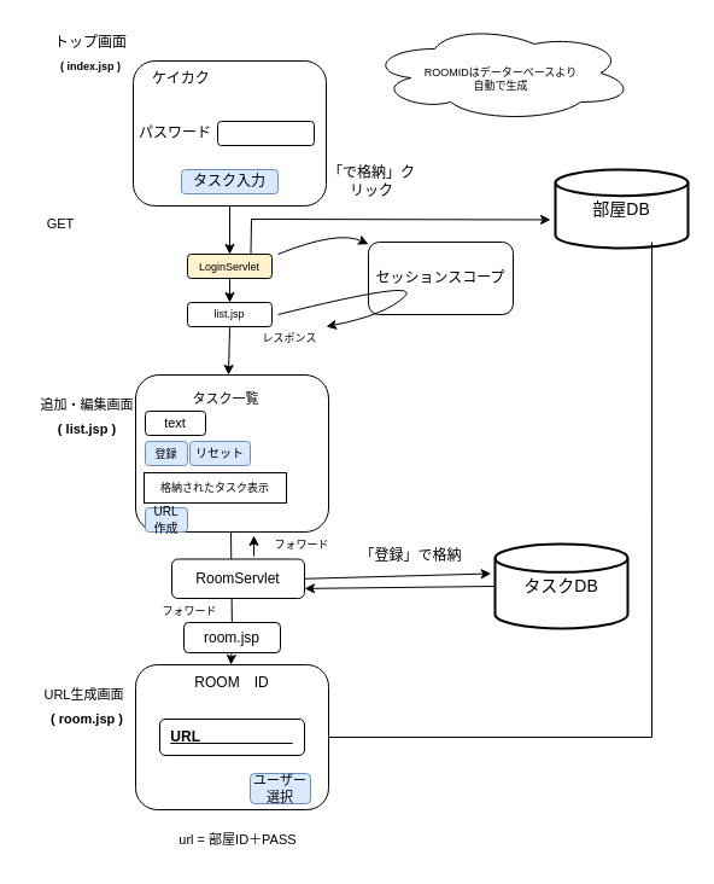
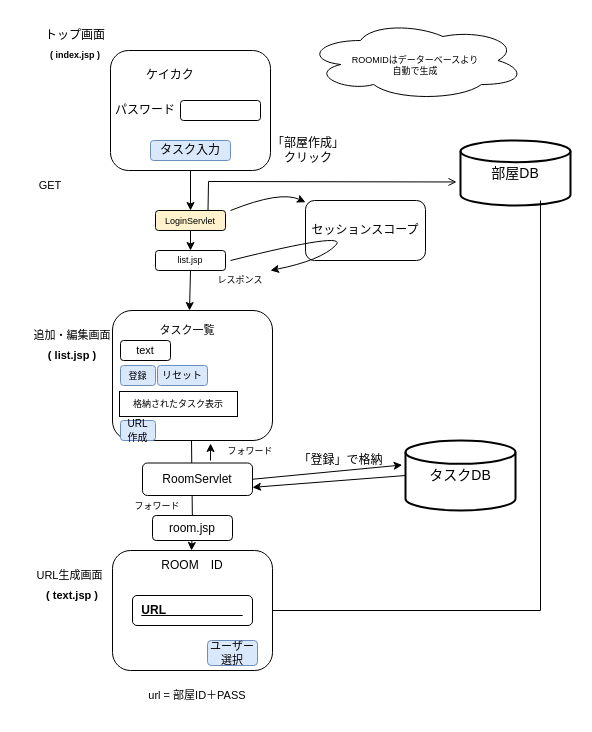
  <mxCell id="0" />
  <mxCell id="1" parent="0" />
  <mxCell id="2" value="セッションスコープ" style="rounded=1;whiteSpace=wrap;html=1;" vertex="1" parent="1"><mxGeometry x="305" y="200" width="120" height="60" as="geometry" /></mxCell>
  <mxCell id="3" value="" style="ellipse;shape=cloud;whiteSpace=wrap;html=1;fontSize=9;align=center;verticalAlign=middle;rounded=1;" parent="1" vertex="1"><mxGeometry x="305" y="20" width="220" height="80" as="geometry" /></mxCell>
  <mxCell id="4" value="&lt;font style=&quot;font-size: 9px&quot;&gt;LoginServlet&lt;/font&gt;" style="whiteSpace=wrap;html=1;fontSize=10;verticalAlign=middle;rounded=1;fillColor=#fff2cc;" parent="1" vertex="1"><mxGeometry x="155" y="210" width="70" height="20" as="geometry" /></mxCell>
  <mxCell id="5" value="" style="whiteSpace=wrap;html=1;rounded=1;" parent="1" vertex="1"><mxGeometry x="110" y="50" width="160" height="120" as="geometry" /></mxCell>
  <mxCell id="6" value="&lt;font style=&quot;vertical-align: inherit&quot;&gt;&lt;font style=&quot;vertical-align: inherit&quot;&gt;トップ画面&lt;br&gt;&lt;/font&gt;&lt;/font&gt;" style="text;html=1;strokeColor=none;fillColor=none;align=center;verticalAlign=middle;whiteSpace=wrap;rounded=1;" parent="1" vertex="1"><mxGeometry x="40" y="20" width="70" height="30" as="geometry" /></mxCell>
- <mxCell id="7" value="&lt;font style=&quot;vertical-align: inherit&quot;&gt;&lt;font style=&quot;vertical-align: inherit&quot;&gt;ケイカク&lt;/font&gt;&lt;/font&gt;" style="text;html=1;strokeColor=none;fillColor=none;align=center;verticalAlign=middle;whiteSpace=wrap;rounded=1;" parent="1" vertex="1"><mxGeometry x="110" y="50" width="80" height="30" as="geometry" /></mxCell>
+ <mxCell id="7" value="&lt;font style=&quot;vertical-align: inherit&quot;&gt;&lt;font style=&quot;vertical-align: inherit&quot;&gt;ケイカク&lt;/font&gt;&lt;/font&gt;" style="text;html=1;strokeColor=none;fillColor=none;align=center;verticalAlign=middle;whiteSpace=wrap;rounded=1;" parent="1" vertex="1"><mxGeometry x="130" y="60" width="80" height="30" as="geometry" /></mxCell>
  <mxCell id="8" value="&lt;font style=&quot;vertical-align: inherit&quot;&gt;&lt;font style=&quot;vertical-align: inherit&quot;&gt;パスワード&lt;/font&gt;&lt;/font&gt;" style="text;html=1;strokeColor=none;fillColor=none;align=center;verticalAlign=middle;whiteSpace=wrap;rounded=1;" parent="1" vertex="1"><mxGeometry x="110" y="100" width="70" height="20" as="geometry" /></mxCell>
  <mxCell id="9" value="" style="whiteSpace=wrap;html=1;rounded=1;" parent="1" vertex="1"><mxGeometry x="180" y="100" width="80" height="20" as="geometry" /></mxCell>
  <mxCell id="10" value="タスク入力" style="whiteSpace=wrap;html=1;fillColor=#dae8fc;strokeColor=#6c8ebf;rounded=1;" parent="1" vertex="1"><mxGeometry x="150" y="140" width="80" height="20" as="geometry" /></mxCell>
  <mxCell id="11" value="&lt;font style=&quot;font-size: 11px&quot;&gt;GET&lt;/font&gt;" style="text;html=1;strokeColor=none;fillColor=none;align=center;verticalAlign=middle;whiteSpace=wrap;rounded=1;" parent="1" vertex="1"><mxGeometry x="20" y="170" width="60" height="30" as="geometry" /></mxCell>
- <mxCell id="12" value="「で格納」クリック" style="text;html=1;strokeColor=none;fillColor=none;align=center;verticalAlign=middle;whiteSpace=wrap;rounded=1;" parent="1" vertex="1"><mxGeometry x="270" y="135" width="76" height="30" as="geometry" /></mxCell>
+ <mxCell id="12" value="「部屋作成」クリック" style="text;html=1;strokeColor=none;fillColor=none;align=center;verticalAlign=middle;whiteSpace=wrap;rounded=1;" parent="1" vertex="1"><mxGeometry x="270" y="135" width="76" height="30" as="geometry" /></mxCell>
  <mxCell id="13" value="list.jsp" style="whiteSpace=wrap;html=1;fontSize=9;align=center;verticalAlign=middle;rounded=1;" parent="1" vertex="1"><mxGeometry x="155" y="250" width="70" height="20" as="geometry" /></mxCell>
  <mxCell id="14" value="" style="endArrow=classic;html=1;fontSize=11;" parent="1" target="4" edge="1"><mxGeometry width="50" height="50" relative="1" as="geometry"><mxPoint x="190" y="170" as="sourcePoint" /><mxPoint x="240" y="120" as="targetPoint" /></mxGeometry></mxCell>
  <mxCell id="15" value="" style="endArrow=classic;html=1;fontSize=11;entryX=0.5;entryY=0;entryDx=0;entryDy=0;" parent="1" target="13" edge="1"><mxGeometry width="50" height="50" relative="1" as="geometry"><mxPoint x="190" y="230" as="sourcePoint" /><mxPoint x="240" y="180" as="targetPoint" /></mxGeometry></mxCell>
  <mxCell id="16" value="" style="endArrow=classic;html=1;fontSize=11;entryX=0.5;entryY=0;entryDx=0;entryDy=0;exitX=0.5;exitY=1;exitDx=0;exitDy=0;" parent="1" edge="1" source="13"><mxGeometry width="50" height="50" relative="1" as="geometry"><mxPoint x="189" y="290" as="sourcePoint" /><mxPoint x="189" y="310" as="targetPoint" /></mxGeometry></mxCell>
  <mxCell id="17" value="&lt;font style=&quot;font-size: 9px&quot;&gt;フォワード&lt;/font&gt;" style="text;html=1;strokeColor=none;fillColor=none;align=center;verticalAlign=middle;whiteSpace=wrap;fontSize=11;rounded=1;" parent="1" vertex="1"><mxGeometry x="220" y="440" width="60" height="20" as="geometry" /></mxCell>
  <mxCell id="18" value="レスポンス" style="text;html=1;strokeColor=none;fillColor=none;align=center;verticalAlign=middle;whiteSpace=wrap;fontSize=9;rounded=1;" parent="1" vertex="1"><mxGeometry x="210" y="270" width="60" height="20" as="geometry" /></mxCell>
  <mxCell id="19" value="追加・編集画面" style="text;html=1;strokeColor=none;fillColor=none;align=center;verticalAlign=middle;whiteSpace=wrap;fontSize=11;rounded=1;" parent="1" vertex="1"><mxGeometry x="32" y="320" width="80" height="30" as="geometry" /></mxCell>
  <mxCell id="20" value="" style="endArrow=classic;html=1;fontSize=12;startArrow=none;" parent="1" source="35" edge="1"><mxGeometry width="50" height="50" relative="1" as="geometry"><mxPoint x="191" y="440" as="sourcePoint" /><mxPoint x="191" y="550" as="targetPoint" /></mxGeometry></mxCell>
  <mxCell id="21" value="ROOMIDはデーターベースより&lt;br&gt;自動で生成" style="text;html=1;strokeColor=none;fillColor=none;align=center;verticalAlign=middle;whiteSpace=wrap;fontSize=9;rounded=1;" parent="1" vertex="1"><mxGeometry x="340" y="50" width="150" height="30" as="geometry" /></mxCell>
  <mxCell id="22" value="&lt;font style=&quot;font-size: 14px&quot;&gt;部屋DB&lt;/font&gt;" style="strokeWidth=2;html=1;shape=mxgraph.flowchart.database;whiteSpace=wrap;fontSize=9;align=center;verticalAlign=middle;rounded=1;" parent="1" vertex="1"><mxGeometry x="460" y="140" width="110" height="65" as="geometry" /></mxCell>
- <mxCell id="23" value="&lt;font style=&quot;font-size: 14px&quot;&gt;タスクDB&lt;/font&gt;" style="strokeWidth=2;html=1;shape=mxgraph.flowchart.database;whiteSpace=wrap;fontSize=9;align=center;verticalAlign=middle;rounded=1;" parent="1" vertex="1"><mxGeometry x="410" y="450" width="110" height="70" as="geometry" /></mxCell>
+ <mxCell id="23" value="&lt;font style=&quot;font-size: 14px&quot;&gt;タスクDB&lt;/font&gt;" style="strokeWidth=2;html=1;shape=mxgraph.flowchart.database;whiteSpace=wrap;fontSize=9;align=center;verticalAlign=middle;rounded=1;" parent="1" vertex="1"><mxGeometry x="405" y="440" width="110" height="70" as="geometry" /></mxCell>
  <mxCell id="24" value="" style="endArrow=classic;html=1;fontSize=14;curved=1;" parent="1" target="2" edge="1"><mxGeometry width="50" height="50" relative="1" as="geometry"><mxPoint x="230" y="210" as="sourcePoint" /><mxPoint x="330" y="230" as="targetPoint" /><Array as="points"><mxPoint x="280" y="190" /></Array></mxGeometry></mxCell>
  <mxCell id="25" value="" style="endArrow=classic;html=1;fontSize=14;curved=1;" parent="1" edge="1"><mxGeometry width="50" height="50" relative="1" as="geometry"><mxPoint x="230" y="260" as="sourcePoint" /><mxPoint x="270" y="270" as="targetPoint" /><Array as="points"><mxPoint x="350" y="230" /><mxPoint x="320" y="260" /></Array></mxGeometry></mxCell>
- <mxCell id="26" value="" style="endArrow=classic;html=1;fontSize=14;entryX=-0.036;entryY=0.638;entryDx=0;entryDy=0;entryPerimeter=0;exitX=0.75;exitY=0;exitDx=0;exitDy=0;rounded=0;" parent="1" target="22" edge="1" source="4"><mxGeometry width="50" height="50" relative="1" as="geometry"><mxPoint x="450" y="250" as="sourcePoint" /><mxPoint x="500" y="200" as="targetPoint" /><Array as="points"><mxPoint x="208" y="181" /></Array></mxGeometry></mxCell>
+ <mxCell id="26" value="" style="endArrow=open;html=1;fontSize=14;entryX=-0.036;entryY=0.638;entryDx=0;entryDy=0;entryPerimeter=0;exitX=0.75;exitY=0;exitDx=0;exitDy=0;rounded=0;" parent="1" target="22" edge="1" source="4"><mxGeometry width="50" height="50" relative="1" as="geometry"><mxPoint x="450" y="250" as="sourcePoint" /><mxPoint x="500" y="200" as="targetPoint" /><Array as="points"><mxPoint x="208" y="181" /></Array></mxGeometry></mxCell>
  <mxCell id="27" value="&lt;span style=&quot;color: rgba(0 , 0 , 0 , 0) ; font-family: monospace ; font-size: 0px&quot;&gt;%3CmxGraphModel%3E%3Croot%3E%3CmxCell%20id%3D%220%22%2F%3E%3CmxCell%20id%3D%221%22%20parent%3D%220%22%2F%3E%3CmxCell%20id%3D%222%22%20value%3D%22%22%20style%3D%22rounded%3D1%3BwhiteSpace%3Dwrap%3Bhtml%3D1%3BfontSize%3D11%3Balign%3Dcenter%3BverticalAlign%3Dmiddle%3B%22%20vertex%3D%221%22%20parent%3D%221%22%3E%3CmxGeometry%20x%3D%22335%22%20y%3D%22500%22%20width%3D%2230%22%20height%3D%2220%22%20as%3D%22geometry%22%2F%3E%3C%2FmxCell%3E%3C%2Froot%3E%3C%2FmxGraphModel%3E&lt;/span&gt;" style="whiteSpace=wrap;html=1;rounded=1;" parent="1" vertex="1"><mxGeometry x="112" y="310" width="160" height="130" as="geometry" /></mxCell>
  <mxCell id="28" value="&lt;font style=&quot;font-size: 11px&quot;&gt;タスク一覧&lt;/font&gt;" style="text;html=1;strokeColor=none;fillColor=none;align=center;verticalAlign=middle;whiteSpace=wrap;fontSize=9;rounded=1;" parent="1" vertex="1"><mxGeometry x="142" y="320" width="90" height="20" as="geometry" /></mxCell>
  <mxCell id="29" value="text" style="whiteSpace=wrap;html=1;fontSize=11;align=center;verticalAlign=middle;rounded=1;" parent="1" vertex="1"><mxGeometry x="120" y="340" width="50" height="20" as="geometry" /></mxCell>
  <mxCell id="30" value="&lt;font style=&quot;font-size: 9px&quot;&gt;登録&lt;/font&gt;" style="whiteSpace=wrap;html=1;fontSize=11;align=center;verticalAlign=middle;fillColor=#dae8fc;strokeColor=#6c8ebf;rounded=1;" parent="1" vertex="1"><mxGeometry x="120" y="365" width="35" height="20" as="geometry" /></mxCell>
- <mxCell id="31" value="( room.jsp )" style="text;html=1;strokeColor=none;fillColor=none;align=center;verticalAlign=middle;whiteSpace=wrap;fontSize=11;rounded=1;fontStyle=1" parent="1" vertex="1"><mxGeometry x="37" y="580" width="70" height="30" as="geometry" /></mxCell>
+ <mxCell id="31" value="( text.jsp )" style="text;html=1;strokeColor=none;fillColor=none;align=center;verticalAlign=middle;whiteSpace=wrap;fontSize=11;rounded=1;fontStyle=1" parent="1" vertex="1"><mxGeometry x="37" y="580" width="70" height="30" as="geometry" /></mxCell>
  <mxCell id="32" value="( index.jsp )" style="text;html=1;strokeColor=none;fillColor=none;align=center;verticalAlign=middle;whiteSpace=wrap;rounded=0;fontSize=9;fontStyle=1" parent="1" vertex="1"><mxGeometry x="45" y="40" width="60" height="30" as="geometry" /></mxCell>
  <mxCell id="33" value="&lt;b&gt;( list.jsp )&lt;/b&gt;" style="text;html=1;strokeColor=none;fillColor=none;align=center;verticalAlign=middle;whiteSpace=wrap;rounded=0;fontSize=11;" parent="1" vertex="1"><mxGeometry x="42" y="340" width="60" height="30" as="geometry" /></mxCell>
  <mxCell id="34" value="URL生成画面" style="text;html=1;strokeColor=none;fillColor=none;align=center;verticalAlign=middle;whiteSpace=wrap;rounded=0;fontSize=11;" parent="1" vertex="1"><mxGeometry x="32" y="560" width="75" height="30" as="geometry" /></mxCell>
  <mxCell id="35" value="room.jsp" style="rounded=1;whiteSpace=wrap;html=1;" parent="1" vertex="1"><mxGeometry x="152" y="515" width="80" height="25" as="geometry" /></mxCell>
  <mxCell id="36" value="" style="endArrow=none;html=1;fontSize=12;" parent="1" target="35" edge="1"><mxGeometry width="50" height="50" relative="1" as="geometry"><mxPoint x="191" y="440" as="sourcePoint" /><mxPoint x="191" y="550" as="targetPoint" /></mxGeometry></mxCell>
  <mxCell id="37" value="" style="endArrow=classic;html=1;rounded=0;entryX=-0.03;entryY=0.35;entryDx=0;entryDy=0;entryPerimeter=0;exitX=1;exitY=0.5;exitDx=0;exitDy=0;" parent="1" target="23" edge="1" source="39"><mxGeometry width="50" height="50" relative="1" as="geometry"><mxPoint x="252" y="489" as="sourcePoint" /><mxPoint x="372" y="427.82" as="targetPoint" /></mxGeometry></mxCell>
  <mxCell id="38" value="「登録」で格納" style="text;html=1;align=center;verticalAlign=middle;resizable=0;points=[];autosize=1;strokeColor=none;fillColor=none;" parent="1" vertex="1"><mxGeometry x="290" y="450" width="100" height="20" as="geometry" /></mxCell>
  <mxCell id="39" value="RoomServlet" style="rounded=1;whiteSpace=wrap;html=1;" parent="1" vertex="1"><mxGeometry x="142" y="462.5" width="110" height="32.5" as="geometry" /></mxCell>
  <mxCell id="40" value="&lt;font style=&quot;font-size: 9px&quot;&gt;フォワード&lt;/font&gt;" style="text;html=1;strokeColor=none;fillColor=none;align=center;verticalAlign=middle;whiteSpace=wrap;fontSize=11;rounded=1;" parent="1" vertex="1"><mxGeometry x="127" y="495" width="60" height="20" as="geometry" /></mxCell>
  <mxCell id="41" value="" style="endArrow=classic;html=1;rounded=0;exitX=0.727;exitY=0.923;exitDx=0;exitDy=0;exitPerimeter=0;" parent="1" edge="1" source="22"><mxGeometry width="50" height="50" relative="1" as="geometry"><mxPoint x="540" y="270" as="sourcePoint" /><mxPoint x="260" y="610" as="targetPoint" /><Array as="points"><mxPoint x="540" y="610" /></Array></mxGeometry></mxCell>
  <mxCell id="42" value="" style="whiteSpace=wrap;html=1;fontSize=11;align=center;verticalAlign=middle;rounded=1;" parent="1" vertex="1"><mxGeometry x="112" y="550" width="160" height="120" as="geometry" /></mxCell>
  <mxCell id="43" value="ユーザー選択" style="whiteSpace=wrap;html=1;fontSize=11;align=center;verticalAlign=middle;fillColor=#dae8fc;strokeColor=#6c8ebf;rounded=1;" parent="1" vertex="1"><mxGeometry x="207" y="640" width="50" height="25" as="geometry" /></mxCell>
  <mxCell id="44" value="&lt;b&gt;&lt;u&gt;URL&amp;nbsp; &amp;nbsp; &amp;nbsp; &amp;nbsp; &amp;nbsp; &amp;nbsp; &amp;nbsp; &amp;nbsp; &amp;nbsp; &amp;nbsp; &amp;nbsp; &amp;nbsp;&lt;/u&gt;&lt;/b&gt;" style="whiteSpace=wrap;html=1;fontSize=12;align=center;verticalAlign=middle;rounded=1;" parent="1" vertex="1"><mxGeometry x="132" y="595" width="120" height="30" as="geometry" /></mxCell>
  <mxCell id="45" value="ROOM　ID" style="text;html=1;strokeColor=none;fillColor=none;align=center;verticalAlign=middle;whiteSpace=wrap;fontSize=12;rounded=1;" parent="1" vertex="1"><mxGeometry x="152" y="550" width="80" height="30" as="geometry" /></mxCell>
  <mxCell id="46" value="url = 部屋ID＋PASS" style="text;html=1;strokeColor=none;fillColor=none;align=center;verticalAlign=middle;whiteSpace=wrap;rounded=0;fontFamily=Helvetica;fontSize=11;fontColor=rgba(0, 0, 0, 1);gradientColor=none;" parent="1" vertex="1"><mxGeometry x="127" y="680" width="140" height="30" as="geometry" /></mxCell>
  <mxCell id="47" value="&lt;font size=&quot;1&quot;&gt;リセット&lt;/font&gt;" style="whiteSpace=wrap;html=1;fontSize=11;align=center;verticalAlign=middle;fillColor=#dae8fc;strokeColor=#6c8ebf;rounded=1;" vertex="1" parent="1"><mxGeometry x="157" y="365" width="50" height="20" as="geometry" /></mxCell>
  <mxCell id="48" value="&lt;font size=&quot;1&quot;&gt;URL&lt;br&gt;作成&lt;/font&gt;" style="whiteSpace=wrap;html=1;fontSize=11;align=center;verticalAlign=middle;fillColor=#dae8fc;strokeColor=#6c8ebf;rounded=1;" vertex="1" parent="1"><mxGeometry x="120" y="420" width="35" height="20" as="geometry" /></mxCell>
  <mxCell id="49" value="" style="endArrow=classic;html=1;rounded=0;entryX=1;entryY=0.75;entryDx=0;entryDy=0;exitX=0;exitY=0.5;exitDx=0;exitDy=0;exitPerimeter=0;" edge="1" parent="1" source="23" target="39"><mxGeometry width="50" height="50" relative="1" as="geometry"><mxPoint x="416.7" y="484.5" as="sourcePoint" /><mxPoint x="257" y="486.25" as="targetPoint" /></mxGeometry></mxCell>
  <mxCell id="50" value="" style="endArrow=classic;html=1;rounded=0;entryX=0.613;entryY=1.023;entryDx=0;entryDy=0;entryPerimeter=0;" edge="1" parent="1" target="27"><mxGeometry width="50" height="50" relative="1" as="geometry"><mxPoint x="210" y="460" as="sourcePoint" /><mxPoint x="426.7" y="494.5" as="targetPoint" /></mxGeometry></mxCell>
  <mxCell id="51" value="格納されたタスク表示" style="rounded=0;whiteSpace=wrap;html=1;fontSize=9;" vertex="1" parent="1"><mxGeometry x="119" y="391" width="118" height="25" as="geometry" /></mxCell>
